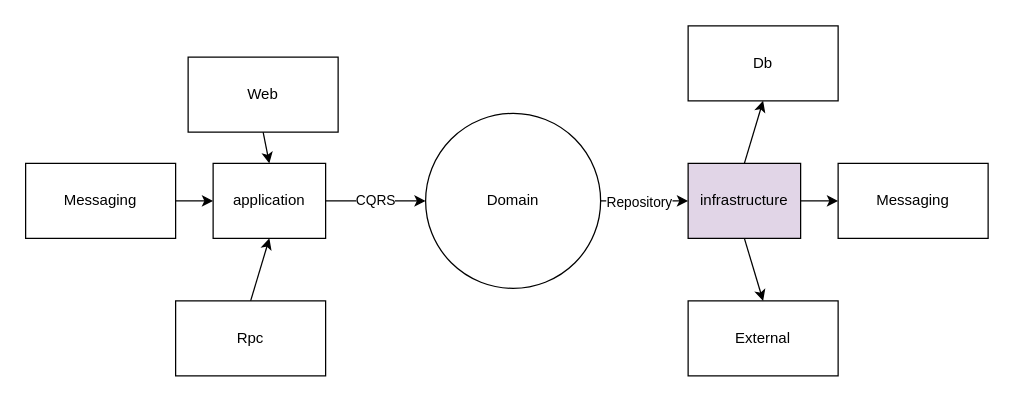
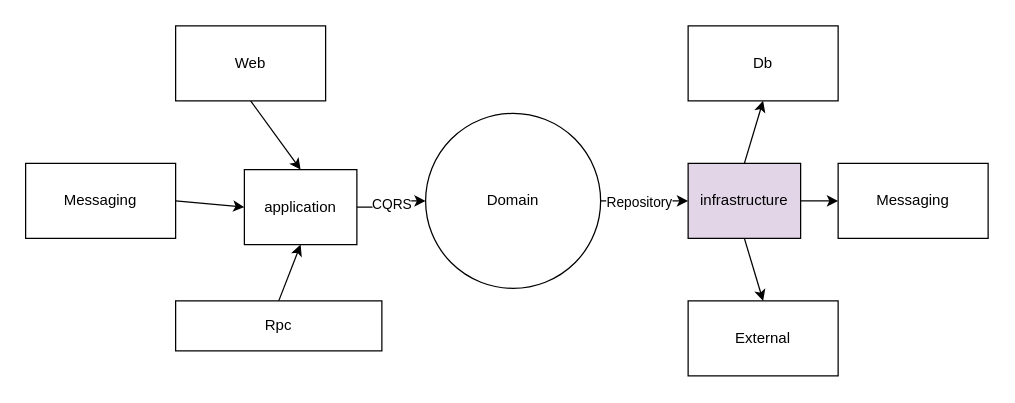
  <mxCell id="0" />
  <mxCell id="1" parent="0" />
  <mxCell id="2" style="edgeStyle=none;rounded=0;orthogonalLoop=1;jettySize=auto;html=1;exitX=0.5;exitY=1;exitDx=0;exitDy=0;entryX=0.5;entryY=0;entryDx=0;entryDy=0;" parent="1" source="3" target="16" edge="1"><mxGeometry relative="1" as="geometry" /></mxCell>
- <mxCell id="3" value="Web" style="rounded=0;whiteSpace=wrap;html=1;" parent="1" vertex="1"><mxGeometry x="150" y="45" width="120" height="60" as="geometry" /></mxCell>
+ <mxCell id="3" value="Web" style="rounded=0;whiteSpace=wrap;html=1;" parent="1" vertex="1"><mxGeometry x="140" y="20" width="120" height="60" as="geometry" /></mxCell>
  <mxCell id="4" style="edgeStyle=none;rounded=0;orthogonalLoop=1;jettySize=auto;html=1;exitX=1;exitY=0.5;exitDx=0;exitDy=0;entryX=0;entryY=0.5;entryDx=0;entryDy=0;" parent="1" source="5" target="16" edge="1"><mxGeometry relative="1" as="geometry" /></mxCell>
  <mxCell id="5" value="Messaging" style="rounded=0;whiteSpace=wrap;html=1;" parent="1" vertex="1"><mxGeometry y="130" width="120" height="60" as="geometry" x="20" /></mxCell>
  <mxCell id="6" style="edgeStyle=none;rounded=0;orthogonalLoop=1;jettySize=auto;html=1;exitX=0.5;exitY=0;exitDx=0;exitDy=0;entryX=0.5;entryY=1;entryDx=0;entryDy=0;" parent="1" source="7" target="16" edge="1"><mxGeometry relative="1" as="geometry" /></mxCell>
- <mxCell id="7" value="Rpc" style="rounded=0;whiteSpace=wrap;html=1;" parent="1" vertex="1"><mxGeometry x="140" y="240" width="120" height="60" as="geometry" /></mxCell>
+ <mxCell id="7" value="Rpc" style="rounded=0;whiteSpace=wrap;html=1;" parent="1" vertex="1"><mxGeometry x="140" y="240" width="165" height="40" as="geometry" /></mxCell>
  <mxCell id="8" value="&lt;span&gt;Db&lt;/span&gt;" style="rounded=0;whiteSpace=wrap;html=1;" parent="1" vertex="1"><mxGeometry x="550" y="20" width="120" height="60" as="geometry" /></mxCell>
  <mxCell id="9" value="&lt;span&gt;Messaging&lt;/span&gt;" style="rounded=0;whiteSpace=wrap;html=1;" parent="1" vertex="1"><mxGeometry x="670" y="130" width="120" height="60" as="geometry" /></mxCell>
  <mxCell id="10" value="External" style="rounded=0;whiteSpace=wrap;html=1;" parent="1" vertex="1"><mxGeometry x="550" y="240" width="120" height="60" as="geometry" /></mxCell>
  <mxCell id="11" style="edgeStyle=none;rounded=0;orthogonalLoop=1;jettySize=auto;html=1;exitX=0.5;exitY=0;exitDx=0;exitDy=0;entryX=0.5;entryY=1;entryDx=0;entryDy=0;" parent="1" source="14" target="8" edge="1"><mxGeometry relative="1" as="geometry" /></mxCell>
  <mxCell id="12" style="edgeStyle=none;rounded=0;orthogonalLoop=1;jettySize=auto;html=1;exitX=1;exitY=0.5;exitDx=0;exitDy=0;" parent="1" source="14" target="9" edge="1"><mxGeometry relative="1" as="geometry" /></mxCell>
  <mxCell id="13" style="edgeStyle=none;rounded=0;orthogonalLoop=1;jettySize=auto;html=1;exitX=0.5;exitY=1;exitDx=0;exitDy=0;entryX=0.5;entryY=0;entryDx=0;entryDy=0;" parent="1" source="14" target="10" edge="1"><mxGeometry relative="1" as="geometry" /></mxCell>
  <mxCell id="14" value="infrastructure" style="rounded=0;whiteSpace=wrap;html=1;fillColor=#e1d5e7;" parent="1" vertex="1"><mxGeometry x="550" y="130" width="90" height="60" as="geometry" /></mxCell>
  <mxCell id="15" value="CQRS" style="edgeStyle=orthogonalEdgeStyle;rounded=0;orthogonalLoop=1;jettySize=auto;html=1;" edge="1" parent="1" source="16" target="19"><mxGeometry relative="1" as="geometry" /></mxCell>
- <mxCell id="16" value="application" style="rounded=0;whiteSpace=wrap;html=1;" parent="1" vertex="1"><mxGeometry x="170" y="130" width="90" height="60" as="geometry" /></mxCell>
+ <mxCell id="16" value="application" style="rounded=0;whiteSpace=wrap;html=1;" parent="1" vertex="1"><mxGeometry x="195" y="135" width="90" height="60" as="geometry" /></mxCell>
  <mxCell id="17" style="edgeStyle=orthogonalEdgeStyle;rounded=0;orthogonalLoop=1;jettySize=auto;html=1;entryX=0;entryY=0.5;entryDx=0;entryDy=0;" edge="1" parent="1" source="19" target="14"><mxGeometry relative="1" as="geometry" /></mxCell>
  <mxCell id="18" value="Repository" style="edgeLabel;html=1;align=center;verticalAlign=middle;resizable=0;points=[];" vertex="1" connectable="0" parent="17"><mxGeometry x="0.371" relative="1" as="geometry"><mxPoint x="-18" as="offset" /></mxGeometry></mxCell>
  <mxCell id="19" value="Domain" style="ellipse;whiteSpace=wrap;html=1;aspect=fixed;" parent="1" vertex="1"><mxGeometry x="340" y="90" width="140" height="140" as="geometry" /></mxCell>
